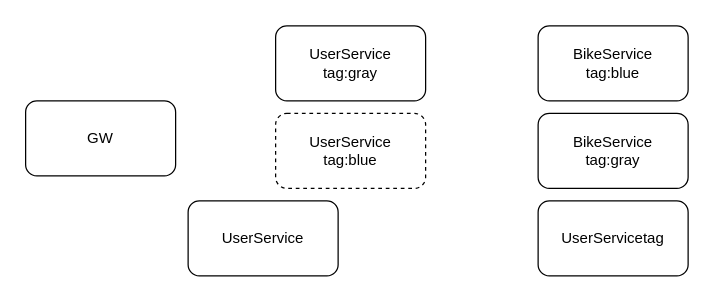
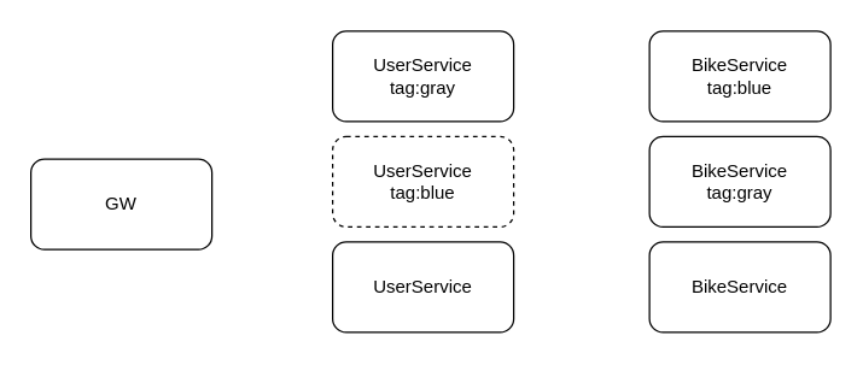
  <mxCell id="0" />
  <mxCell id="1" parent="0" />
- <mxCell id="2" value="GW" style="rounded=1;whiteSpace=wrap;html=1;" vertex="1" parent="1"><mxGeometry x="20" y="80" width="120" height="60" as="geometry" /></mxCell>
+ <mxCell id="2" value="GW" style="rounded=1;whiteSpace=wrap;html=1;" vertex="1" parent="1"><mxGeometry x="20" y="105" width="120" height="60" as="geometry" /></mxCell>
  <mxCell id="3" value="UserService&lt;br&gt;tag:gray" style="rounded=1;whiteSpace=wrap;html=1;" vertex="1" parent="1"><mxGeometry x="220" y="20" width="120" height="60" as="geometry" /></mxCell>
- <mxCell id="4" value="&lt;span style=&quot;white-space: normal&quot;&gt;UserService&lt;/span&gt;&lt;br style=&quot;white-space: normal&quot;&gt;" style="rounded=1;whiteSpace=wrap;html=1;" vertex="1" parent="1"><mxGeometry x="150" y="160" width="120" height="60" as="geometry" /></mxCell>
+ <mxCell id="4" value="&lt;span style=&quot;white-space: normal&quot;&gt;UserService&lt;/span&gt;&lt;br style=&quot;white-space: normal&quot;&gt;" style="rounded=1;whiteSpace=wrap;html=1;" vertex="1" parent="1"><mxGeometry x="220" y="160" width="120" height="60" as="geometry" /></mxCell>
  <mxCell id="5" value="&lt;span style=&quot;white-space: normal&quot;&gt;UserService&lt;/span&gt;&lt;br style=&quot;white-space: normal&quot;&gt;&lt;span style=&quot;white-space: normal&quot;&gt;tag:blue&lt;/span&gt;" style="rounded=1;whiteSpace=wrap;html=1;dashed=1;" vertex="1" parent="1"><mxGeometry x="220" y="90" width="120" height="60" as="geometry" /></mxCell>
  <mxCell id="6" value="BikeService&lt;br&gt;tag:blue" style="rounded=1;whiteSpace=wrap;html=1;" vertex="1" parent="1"><mxGeometry x="430" y="20" width="120" height="60" as="geometry" /></mxCell>
- <mxCell id="7" value="UserServicetag" style="rounded=1;whiteSpace=wrap;html=1;" vertex="1" parent="1"><mxGeometry x="430" y="160" width="120" height="60" as="geometry" /></mxCell>
+ <mxCell id="7" value="BikeService" style="rounded=1;whiteSpace=wrap;html=1;" vertex="1" parent="1"><mxGeometry x="430" y="160" width="120" height="60" as="geometry" /></mxCell>
  <mxCell id="8" value="BikeService&lt;br&gt;&lt;span style=&quot;white-space: normal&quot;&gt;tag:gray&lt;/span&gt;" style="rounded=1;whiteSpace=wrap;html=1;" vertex="1" parent="1"><mxGeometry x="430" y="90" width="120" height="60" as="geometry" /></mxCell>
